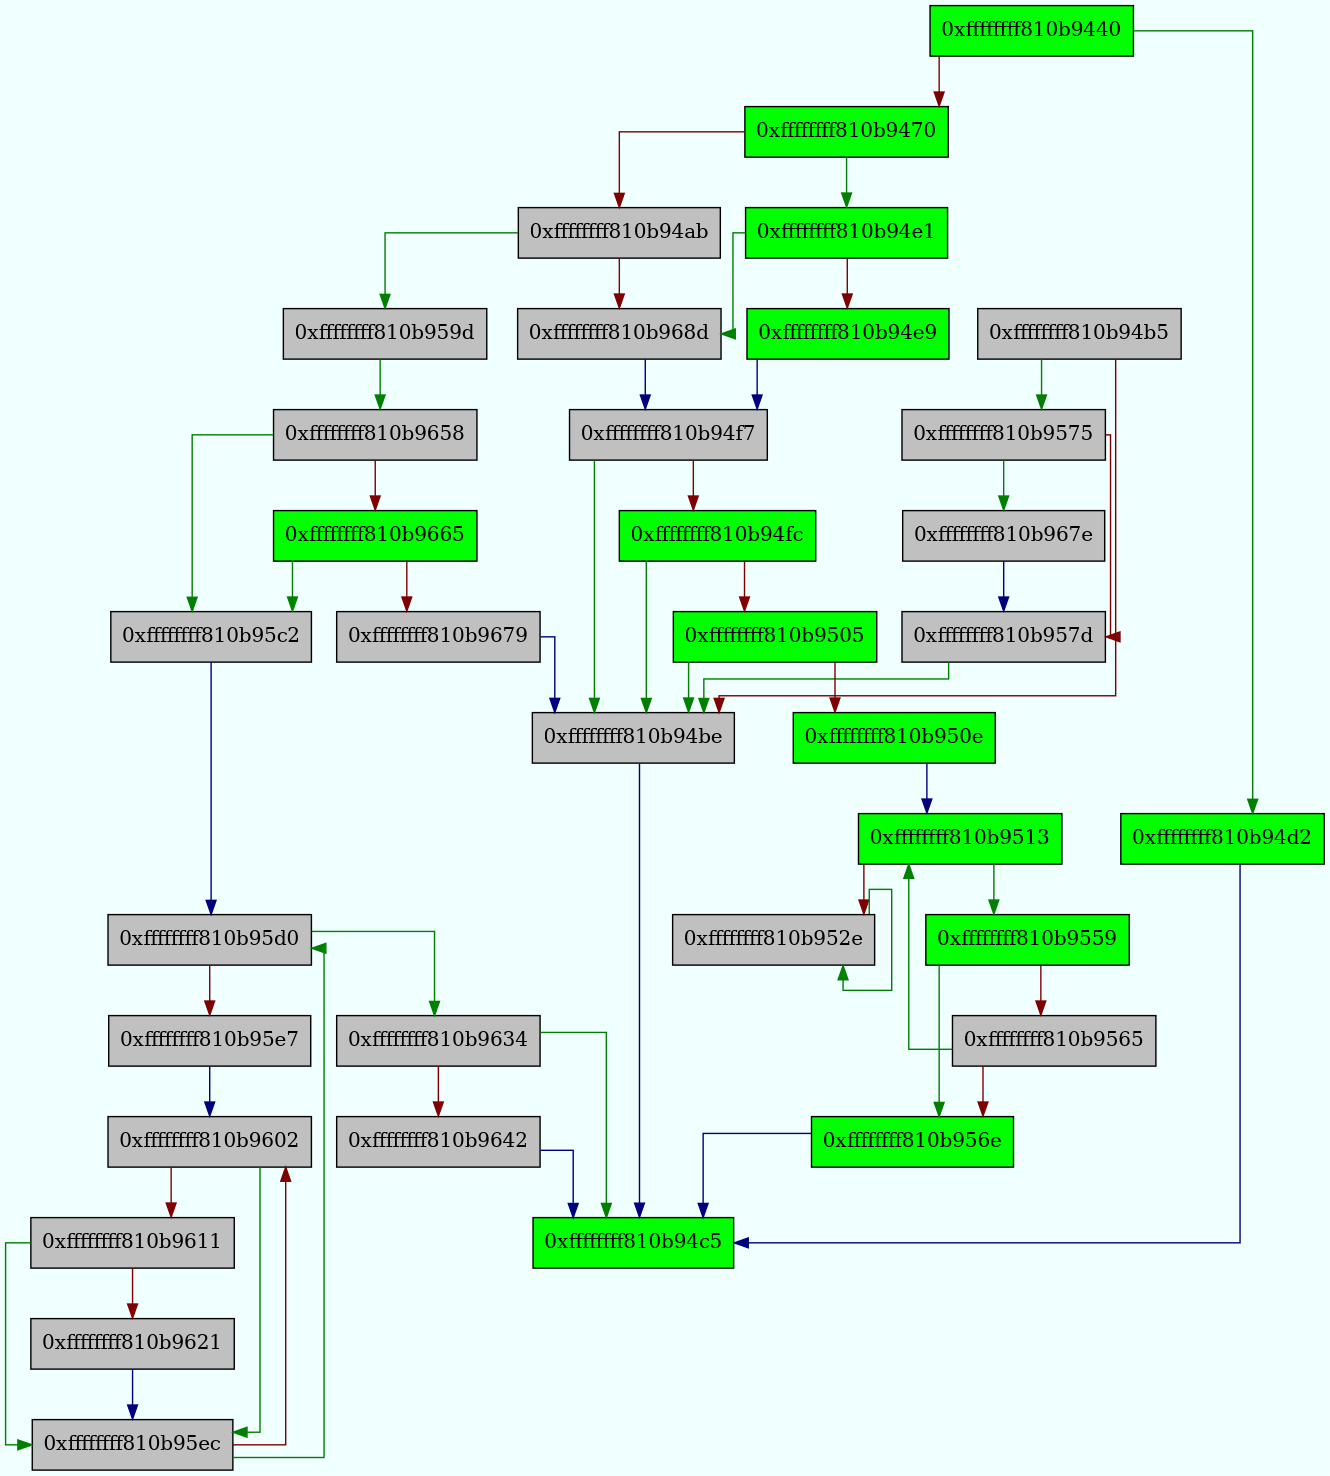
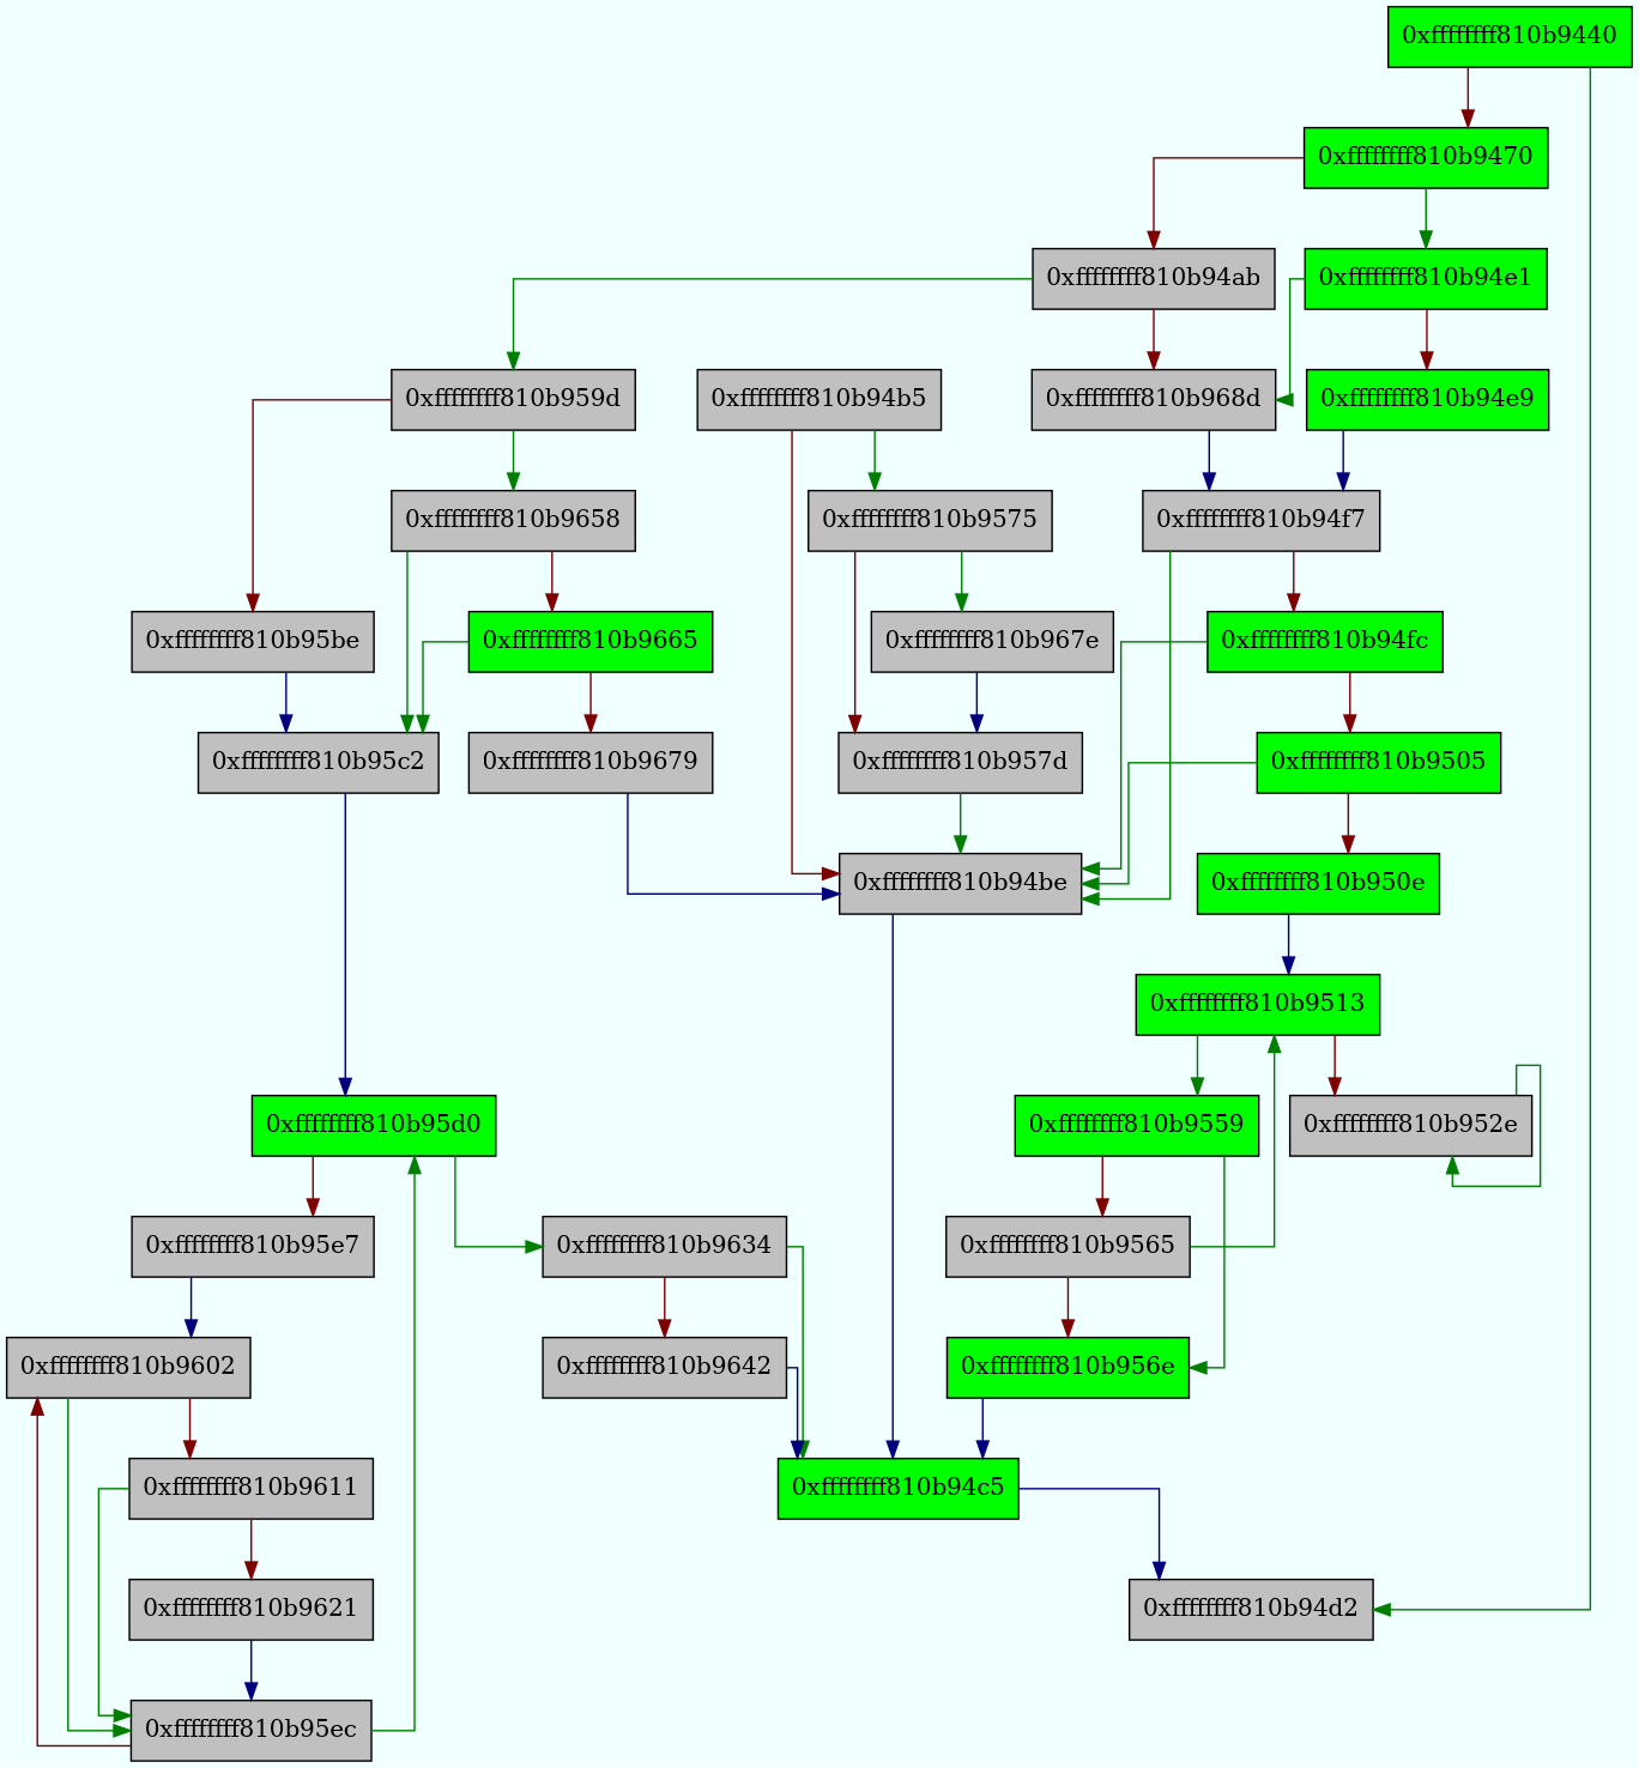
  digraph {
    bgcolor=azure
    fontname=Courier
    fontsize=8
    splines=ortho
    node [fillcolor=gray shape=box style=filled]
    edge [arrowhead=normal color="#007f00"]
    "0xffffffff810b9440" [fillcolor=green]
-   "0xffffffff810b94d2" [fillcolor=green]
+   "0xffffffff810b94d2"
    "0xffffffff810b9470" [fillcolor=green]
    "0xffffffff810b94e1" [fillcolor=green]
    "0xffffffff810b94ab"
    "0xffffffff810b968d"
    "0xffffffff810b94e9" [fillcolor=green]
    "0xffffffff810b959d"
    "0xffffffff810b94f7"
    "0xffffffff810b9658"
+   "0xffffffff810b95be"
    "0xffffffff810b94b5"
    "0xffffffff810b9575"
    "0xffffffff810b94be"
    "0xffffffff810b94fc" [fillcolor=green]
    "0xffffffff810b95c2"
    "0xffffffff810b9665" [fillcolor=green]
    "0xffffffff810b967e"
    "0xffffffff810b957d"
    "0xffffffff810b94c5" [fillcolor=green]
-   "0xffffffff810b95d0"
+   "0xffffffff810b95d0" [fillcolor=green]
    "0xffffffff810b9679"
    "0xffffffff810b9505" [fillcolor=green]
    "0xffffffff810b950e" [fillcolor=green]
    "0xffffffff810b9513" [fillcolor=green]
    "0xffffffff810b9559" [fillcolor=green]
    "0xffffffff810b952e"
    "0xffffffff810b956e" [fillcolor=green]
    "0xffffffff810b9565"
    "0xffffffff810b9634"
    "0xffffffff810b95e7"
    "0xffffffff810b9642"
    "0xffffffff810b9602"
    "0xffffffff810b95ec"
    "0xffffffff810b9611"
    "0xffffffff810b9621"
    "0xffffffff810b9440" -> "0xffffffff810b94d2"
    "0xffffffff810b9440" -> "0xffffffff810b9470" [color="#7f0000"]
    "0xffffffff810b9470" -> "0xffffffff810b94e1"
    "0xffffffff810b9470" -> "0xffffffff810b94ab" [color="#7f0000"]
    "0xffffffff810b94e1" -> "0xffffffff810b968d"
    "0xffffffff810b94e1" -> "0xffffffff810b94e9" [color="#7f0000"]
    "0xffffffff810b94ab" -> "0xffffffff810b968d" [color="#7f0000"]
    "0xffffffff810b94ab" -> "0xffffffff810b959d"
    "0xffffffff810b968d" -> "0xffffffff810b94f7" [color="#00007f"]
    "0xffffffff810b94e9" -> "0xffffffff810b94f7" [color="#00007f"]
    "0xffffffff810b959d" -> "0xffffffff810b9658"
+   "0xffffffff810b959d" -> "0xffffffff810b95be" [color="#7f0000"]
    "0xffffffff810b94f7" -> "0xffffffff810b94be"
    "0xffffffff810b94f7" -> "0xffffffff810b94fc" [color="#7f0000"]
    "0xffffffff810b9658" -> "0xffffffff810b95c2"
    "0xffffffff810b9658" -> "0xffffffff810b9665" [color="#7f0000"]
+   "0xffffffff810b95be" -> "0xffffffff810b95c2" [color="#00007f"]
    "0xffffffff810b94b5" -> "0xffffffff810b9575"
    "0xffffffff810b94b5" -> "0xffffffff810b94be" [color="#7f0000"]
    "0xffffffff810b9575" -> "0xffffffff810b967e"
    "0xffffffff810b9575" -> "0xffffffff810b957d" [color="#7f0000"]
    "0xffffffff810b94be" -> "0xffffffff810b94c5" [color="#00007f"]
    "0xffffffff810b94fc" -> "0xffffffff810b94be"
    "0xffffffff810b94fc" -> "0xffffffff810b9505" [color="#7f0000"]
    "0xffffffff810b95c2" -> "0xffffffff810b95d0" [color="#00007f"]
    "0xffffffff810b9665" -> "0xffffffff810b95c2"
    "0xffffffff810b9665" -> "0xffffffff810b9679" [color="#7f0000"]
    "0xffffffff810b967e" -> "0xffffffff810b957d" [color="#00007f"]
    "0xffffffff810b957d" -> "0xffffffff810b94be"
-   "0xffffffff810b94d2" -> "0xffffffff810b94c5" [color="#00007f"]
+   "0xffffffff810b94c5" -> "0xffffffff810b94d2" [color="#00007f"]
    "0xffffffff810b95d0" -> "0xffffffff810b9634"
    "0xffffffff810b95d0" -> "0xffffffff810b95e7" [color="#7f0000"]
    "0xffffffff810b9679" -> "0xffffffff810b94be" [color="#00007f"]
    "0xffffffff810b9505" -> "0xffffffff810b94be"
    "0xffffffff810b9505" -> "0xffffffff810b950e" [color="#7f0000"]
    "0xffffffff810b950e" -> "0xffffffff810b9513" [color="#00007f"]
    "0xffffffff810b9513" -> "0xffffffff810b9559"
    "0xffffffff810b9513" -> "0xffffffff810b952e" [color="#7f0000"]
    "0xffffffff810b9559" -> "0xffffffff810b956e"
    "0xffffffff810b9559" -> "0xffffffff810b9565" [color="#7f0000"]
    "0xffffffff810b952e" -> "0xffffffff810b952e"
    "0xffffffff810b956e" -> "0xffffffff810b94c5" [color="#00007f"]
    "0xffffffff810b9565" -> "0xffffffff810b9513"
    "0xffffffff810b9565" -> "0xffffffff810b956e" [color="#7f0000"]
    "0xffffffff810b9634" -> "0xffffffff810b94c5"
    "0xffffffff810b9634" -> "0xffffffff810b9642" [color="#7f0000"]
    "0xffffffff810b95e7" -> "0xffffffff810b9602" [color="#00007f"]
    "0xffffffff810b9642" -> "0xffffffff810b94c5" [color="#00007f"]
    "0xffffffff810b9602" -> "0xffffffff810b95ec"
    "0xffffffff810b9602" -> "0xffffffff810b9611" [color="#7f0000"]
    "0xffffffff810b95ec" -> "0xffffffff810b95d0"
    "0xffffffff810b95ec" -> "0xffffffff810b9602" [color="#7f0000"]
    "0xffffffff810b9611" -> "0xffffffff810b95ec"
    "0xffffffff810b9611" -> "0xffffffff810b9621" [color="#7f0000"]
    "0xffffffff810b9621" -> "0xffffffff810b95ec" [color="#00007f"]
  }
